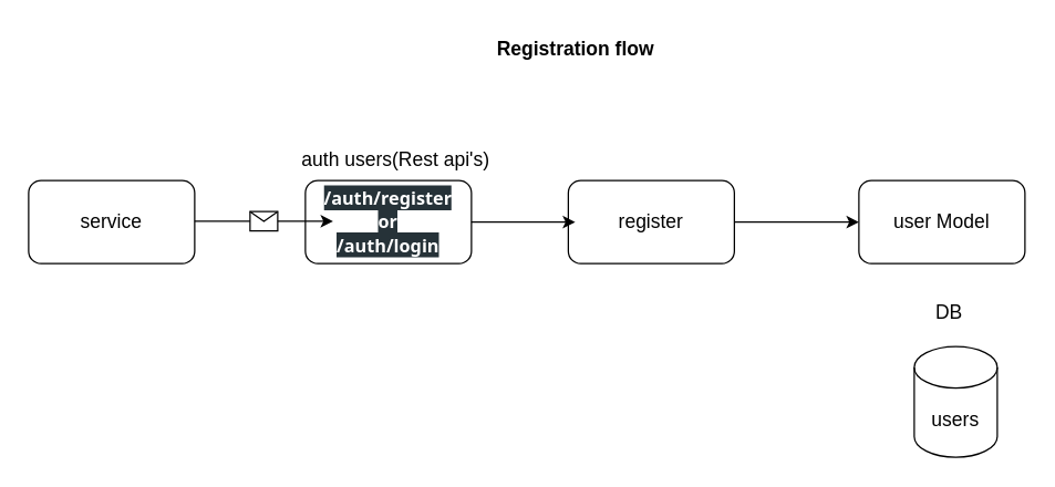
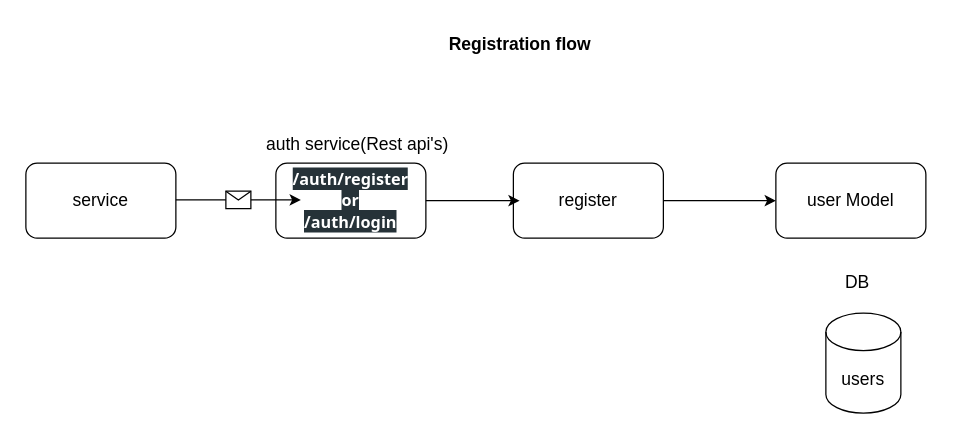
  <mxCell id="0" />
  <mxCell id="1" parent="0" />
  <mxCell id="2" value="&lt;b&gt;&lt;font style=&quot;font-size: 14px;&quot;&gt;Registration flow&lt;/font&gt;&lt;/b&gt;" style="text;html=1;align=center;verticalAlign=middle;resizable=0;points=[];autosize=1;strokeColor=none;fillColor=none;" vertex="1" parent="1"><mxGeometry x="345" y="20" width="140" height="30" as="geometry" /></mxCell>
  <mxCell id="3" value="service" style="rounded=1;whiteSpace=wrap;html=1;fontSize=14;" vertex="1" parent="1"><mxGeometry x="20" y="130" width="120" height="60" as="geometry" /></mxCell>
  <mxCell id="4" value="&lt;b style=&quot;&quot;&gt;&lt;span style=&quot;color: rgb(255, 255, 255); font-family: &amp;quot;Segoe WPC&amp;quot;, &amp;quot;Segoe UI&amp;quot;, sans-serif; font-size: 13px; text-align: start; background-color: rgb(38, 50, 56);&quot;&gt;/auth/register&lt;br&gt;or&lt;br&gt;&lt;/span&gt;&lt;span style=&quot;color: rgb(255, 255, 255); font-family: &amp;quot;Segoe WPC&amp;quot;, &amp;quot;Segoe UI&amp;quot;, sans-serif; font-size: 13px; text-align: start; background-color: rgb(38, 50, 56);&quot;&gt;/auth/login&lt;/span&gt;&lt;/b&gt;&lt;span style=&quot;color: rgb(255, 255, 255); font-family: &amp;quot;Segoe WPC&amp;quot;, &amp;quot;Segoe UI&amp;quot;, sans-serif; font-size: 13px; text-align: start; background-color: rgb(38, 50, 56);&quot;&gt;&lt;br&gt;&lt;/span&gt;" style="rounded=1;whiteSpace=wrap;html=1;fontSize=14;" vertex="1" parent="1"><mxGeometry x="220" y="130" width="120" height="60" as="geometry" /></mxCell>
- <mxCell id="5" value="auth users(Rest api's)" style="text;html=1;align=center;verticalAlign=middle;resizable=0;points=[];autosize=1;strokeColor=none;fillColor=none;fontSize=14;" vertex="1" parent="1"><mxGeometry x="200" y="100" width="170" height="30" as="geometry" /></mxCell>
+ <mxCell id="5" value="auth service(Rest api's)" style="text;html=1;align=center;verticalAlign=middle;resizable=0;points=[];autosize=1;strokeColor=none;fillColor=none;fontSize=14;" vertex="1" parent="1"><mxGeometry x="200" y="100" width="170" height="30" as="geometry" /></mxCell>
  <mxCell id="6" value="register" style="rounded=1;whiteSpace=wrap;html=1;fontSize=14;" vertex="1" parent="1"><mxGeometry x="410" y="130" width="120" height="60" as="geometry" /></mxCell>
  <mxCell id="7" value="user Model" style="rounded=1;whiteSpace=wrap;html=1;fontSize=14;" vertex="1" parent="1"><mxGeometry x="620" y="130" width="120" height="60" as="geometry" /></mxCell>
  <mxCell id="8" value="" style="endArrow=classic;html=1;fontSize=14;" edge="1" parent="1"><mxGeometry relative="1" as="geometry"><mxPoint x="140" y="159.41" as="sourcePoint" /><mxPoint x="240" y="159.41" as="targetPoint" /><Array as="points" /></mxGeometry></mxCell>
  <mxCell id="9" value="" style="shape=message;html=1;outlineConnect=0;fontSize=14;" vertex="1" parent="8"><mxGeometry width="20" height="14" relative="1" as="geometry"><mxPoint x="-10" y="-7" as="offset" /></mxGeometry></mxCell>
  <mxCell id="10" value="users" style="shape=cylinder3;whiteSpace=wrap;html=1;boundedLbl=1;backgroundOutline=1;size=15;fontSize=14;" vertex="1" parent="1"><mxGeometry x="660" y="250" width="60" height="80" as="geometry" /></mxCell>
  <mxCell id="11" value="" style="curved=1;endArrow=classic;html=1;fontSize=14;exitX=1;exitY=0.5;exitDx=0;exitDy=0;" edge="1" parent="1" source="4"><mxGeometry width="50" height="50" relative="1" as="geometry"><mxPoint x="365" y="210" as="sourcePoint" /><mxPoint x="415" y="160" as="targetPoint" /><Array as="points"><mxPoint x="350" y="160" /><mxPoint x="380" y="160" /><mxPoint x="365" y="160" /></Array></mxGeometry></mxCell>
  <mxCell id="12" value="" style="endArrow=classic;html=1;fontSize=14;entryX=0;entryY=0.5;entryDx=0;entryDy=0;exitX=1;exitY=0.5;exitDx=0;exitDy=0;" edge="1" parent="1" source="6" target="7"><mxGeometry width="50" height="50" relative="1" as="geometry"><mxPoint x="560" y="190" as="sourcePoint" /><mxPoint x="610" y="140" as="targetPoint" /><Array as="points" /></mxGeometry></mxCell>
  <mxCell id="13" value="DB" style="text;html=1;align=center;verticalAlign=middle;resizable=0;points=[];autosize=1;strokeColor=none;fillColor=none;fontSize=14;" vertex="1" parent="1"><mxGeometry x="665" y="210" width="40" height="30" as="geometry" /></mxCell>
